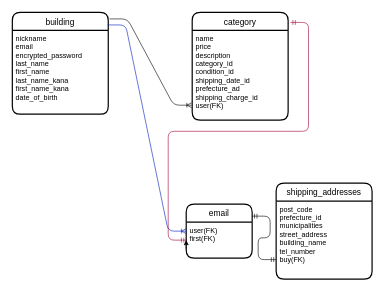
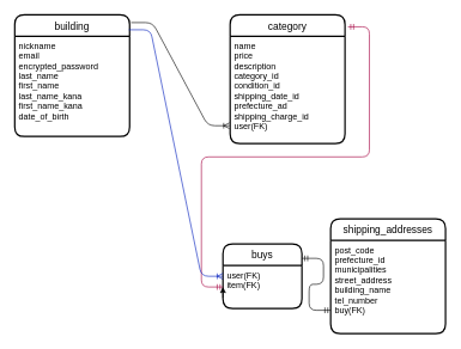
  <mxCell id="0" />
  <mxCell id="1" parent="0" />
  <mxCell id="2" value="building" style="swimlane;childLayout=stackLayout;horizontal=1;startSize=30;horizontalStack=0;rounded=1;fontSize=14;fontStyle=0;strokeWidth=2;resizeParent=0;resizeLast=1;shadow=0;dashed=0;align=center;" vertex="1" parent="1"><mxGeometry x="20" y="20" width="160" height="170" as="geometry" /></mxCell>
  <mxCell id="3" value="nickname&#10;email&#10;encrypted_password&#10;last_name&#10;first_name&#10;last_name_kana&#10;first_name_kana&#10;date_of_birth" style="align=left;strokeColor=none;fillColor=none;spacingLeft=4;fontSize=12;verticalAlign=top;resizable=0;rotatable=0;part=1;" vertex="1" parent="2"><mxGeometry y="30" width="160" height="140" as="geometry" /></mxCell>
  <mxCell id="4" value="category" style="swimlane;childLayout=stackLayout;horizontal=1;startSize=30;horizontalStack=0;rounded=1;fontSize=14;fontStyle=0;strokeWidth=2;resizeParent=0;resizeLast=1;shadow=0;dashed=0;align=center;" vertex="1" parent="1"><mxGeometry x="320" y="20" width="160" height="180" as="geometry" /></mxCell>
  <mxCell id="5" value="name&#10;price&#10;description&#10;category_id&#10;condition_id&#10;shipping_date_id&#10;prefecture_ad&#10;shipping_charge_id&#10;user(FK)&#10;" style="align=left;strokeColor=none;fillColor=none;spacingLeft=4;fontSize=12;verticalAlign=top;resizable=0;rotatable=0;part=1;" vertex="1" parent="4"><mxGeometry y="30" width="160" height="150" as="geometry" /></mxCell>
  <mxCell id="6" value="shipping_addresses" style="swimlane;childLayout=stackLayout;horizontal=1;startSize=30;horizontalStack=0;rounded=1;fontSize=14;fontStyle=0;strokeWidth=2;resizeParent=0;resizeLast=1;shadow=0;dashed=0;align=center;" vertex="1" parent="1"><mxGeometry x="460" y="305" width="160" height="160" as="geometry" /></mxCell>
  <mxCell id="7" value="post_code&#10;prefecture_id &#10;municipalities&#10;street_address&#10;building_name&#10;tel_number &#10;buy(FK)" style="align=left;strokeColor=none;fillColor=none;spacingLeft=4;fontSize=12;verticalAlign=top;resizable=0;rotatable=0;part=1;" vertex="1" parent="6"><mxGeometry y="30" width="160" height="130" as="geometry" /></mxCell>
- <mxCell id="8" value="email" style="swimlane;childLayout=stackLayout;horizontal=1;startSize=30;horizontalStack=0;rounded=1;fontSize=14;fontStyle=0;strokeWidth=2;resizeParent=0;resizeLast=1;shadow=0;dashed=0;align=center;" vertex="1" parent="1"><mxGeometry x="310" y="340" width="110" height="90" as="geometry" /></mxCell>
- <mxCell id="9" value="user(FK)&#10;first(FK)" style="align=left;strokeColor=none;fillColor=none;spacingLeft=4;fontSize=12;verticalAlign=top;resizable=0;rotatable=0;part=1;" vertex="1" parent="8"><mxGeometry y="30" width="110" height="60" as="geometry" /></mxCell>
+ <mxCell id="8" value="buys" style="swimlane;childLayout=stackLayout;horizontal=1;startSize=30;horizontalStack=0;rounded=1;fontSize=14;fontStyle=0;strokeWidth=2;resizeParent=0;resizeLast=1;shadow=0;dashed=0;align=center;" vertex="1" parent="1"><mxGeometry x="310" y="340" width="110" height="90" as="geometry" /></mxCell>
+ <mxCell id="9" value="user(FK)&#10;item(FK)" style="align=left;strokeColor=none;fillColor=none;spacingLeft=4;fontSize=12;verticalAlign=top;resizable=0;rotatable=0;part=1;" vertex="1" parent="8"><mxGeometry y="30" width="110" height="60" as="geometry" /></mxCell>
  <mxCell id="10" style="edgeStyle=none;html=1;exitX=0;exitY=0.75;exitDx=0;exitDy=0;entryX=0;entryY=0.5;entryDx=0;entryDy=0;" edge="1" parent="8" source="9" target="9"><mxGeometry relative="1" as="geometry" /></mxCell>
  <mxCell id="11" value="" style="edgeStyle=entityRelationEdgeStyle;fontSize=12;html=1;endArrow=ERmandOne;startArrow=ERmandOne;fillColor=#d80073;strokeColor=#A50040;exitX=1.025;exitY=0.094;exitDx=0;exitDy=0;exitPerimeter=0;" edge="1" parent="1" source="4"><mxGeometry width="100" height="100" relative="1" as="geometry"><mxPoint x="480" y="-20" as="sourcePoint" /><mxPoint x="310" y="400" as="targetPoint" /></mxGeometry></mxCell>
  <mxCell id="12" value="" style="edgeStyle=entityRelationEdgeStyle;fontSize=12;html=1;endArrow=ERmandOne;startArrow=ERmandOne;entryX=0;entryY=0.75;entryDx=0;entryDy=0;" edge="1" parent="1" target="7"><mxGeometry width="100" height="100" relative="1" as="geometry"><mxPoint x="420" y="360" as="sourcePoint" /><mxPoint x="450" y="430" as="targetPoint" /></mxGeometry></mxCell>
  <mxCell id="13" value="" style="edgeStyle=entityRelationEdgeStyle;fontSize=12;html=1;endArrow=ERoneToMany;entryX=-0.006;entryY=0.833;entryDx=0;entryDy=0;entryPerimeter=0;exitX=1.013;exitY=0.065;exitDx=0;exitDy=0;exitPerimeter=0;" edge="1" parent="1" source="2" target="5"><mxGeometry width="100" height="100" relative="1" as="geometry"><mxPoint x="180" y="40" as="sourcePoint" /><mxPoint x="280" y="-60" as="targetPoint" /></mxGeometry></mxCell>
  <mxCell id="14" value="" style="edgeStyle=entityRelationEdgeStyle;fontSize=12;html=1;endArrow=ERoneToMany;exitX=0.994;exitY=0.124;exitDx=0;exitDy=0;exitPerimeter=0;entryX=0;entryY=0.5;entryDx=0;entryDy=0;fillColor=#0050ef;strokeColor=#001DBC;" edge="1" parent="1" source="2" target="8"><mxGeometry width="100" height="100" relative="1" as="geometry"><mxPoint x="260" y="370" as="sourcePoint" /><mxPoint x="360" y="270" as="targetPoint" /></mxGeometry></mxCell>
